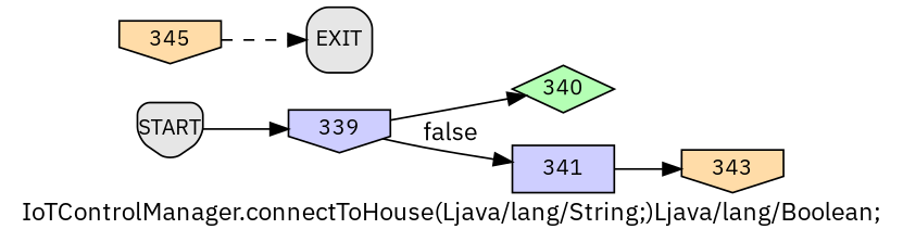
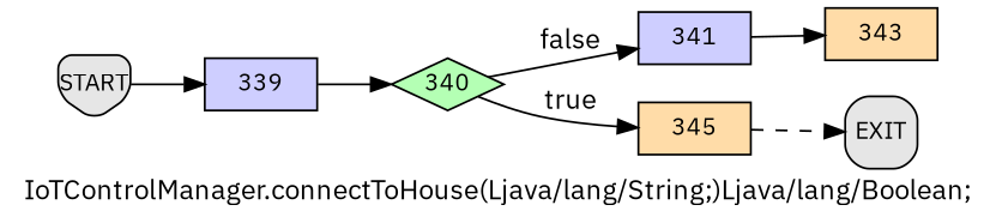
  digraph {
    fontname="IBM Plex Sans"
    label="IoTControlManager.connectToHouse(Ljava/lang/String;)Ljava/lang/Boolean;"
    rankdir=LR
    node [fillcolor="#CECEFF" fixedsize=true fontname="IBM Plex Sans" fontsize=12 shape=box style=filled]
    edge [fontname="IBM Plex Sans" style=solid]
-   n1 [height=0.36 label=339 shape=invhouse width=0.78]
+   n1 [height=0.36 label=339 width=0.78]
    n2 [fillcolor="#B4FFB4" height=0.36 label=340 shape=diamond width=0.78]
    n3 [height=0.36 label=341 width=0.78]
-   n4 [fillcolor="#FFDCA8" height=0.36 label=345 shape=invhouse width=0.78]
-   n5 [fillcolor="#FFDCA8" height=0.36 label=343 shape=invhouse width=0.78]
+   n4 [fillcolor="#FFDCA8" height=0.36 label=345 width=0.78]
+   n5 [fillcolor="#FFDCA8" height=0.36 label=343 width=0.78]
    n6 [fillcolor="#E6E6E6" height=0.5 label=EXIT style="filled, rounded" width=0.5]
    n7 [fillcolor="#E6E6E6" height=0.5 label=START shape=invhouse style="filled, rounded" width=0.5]
    n1 -> n2
-   n1 -> n3 [label=false]
+   n2 -> n3 [label=false]
+   n2 -> n4 [label=true]
    n3 -> n5
    n4 -> n6 [style=dashed]
    n7 -> n1
  }
